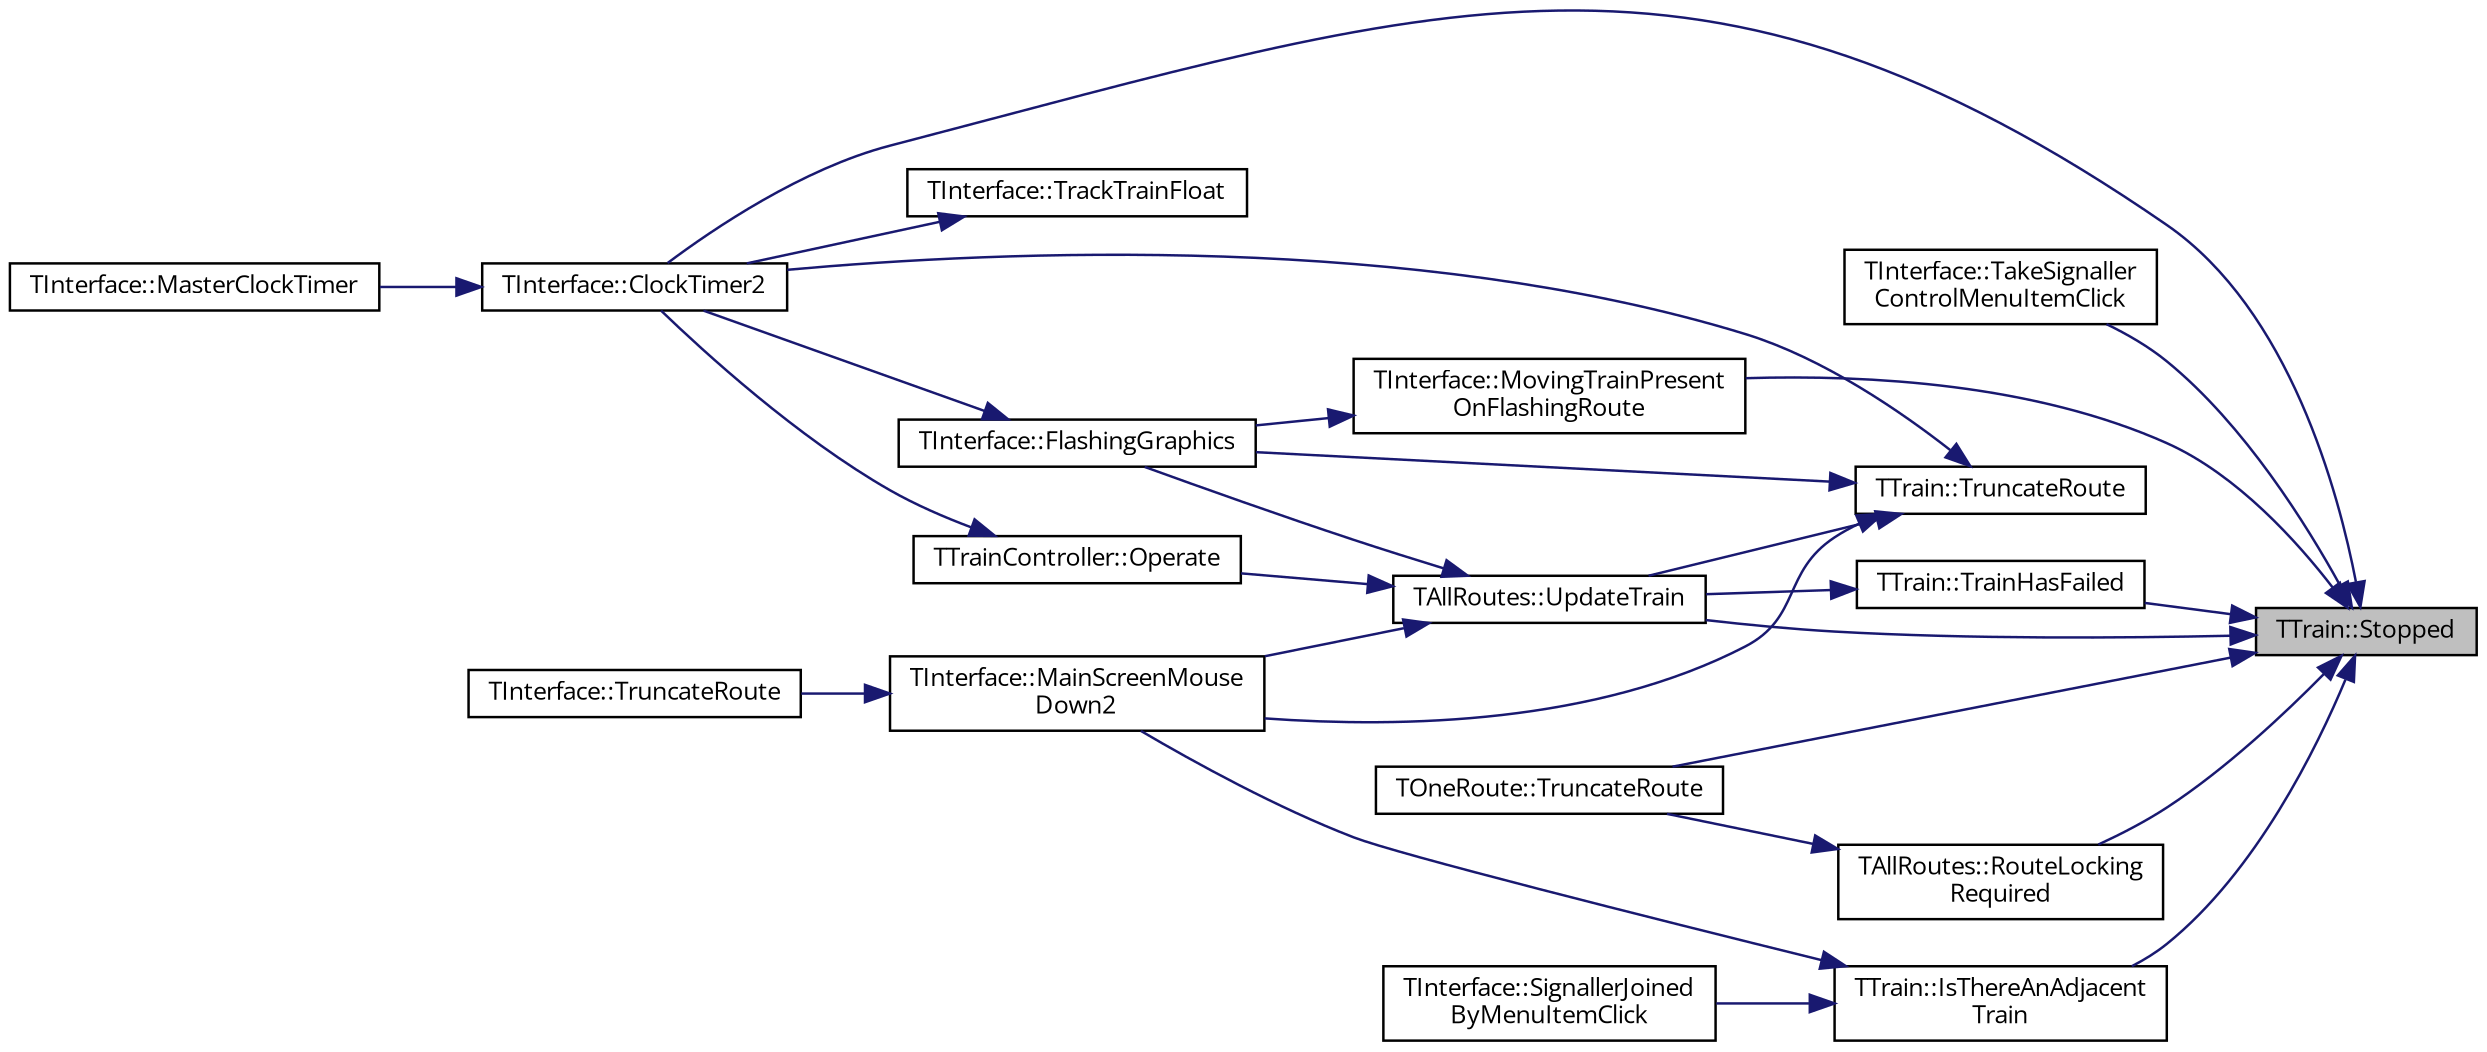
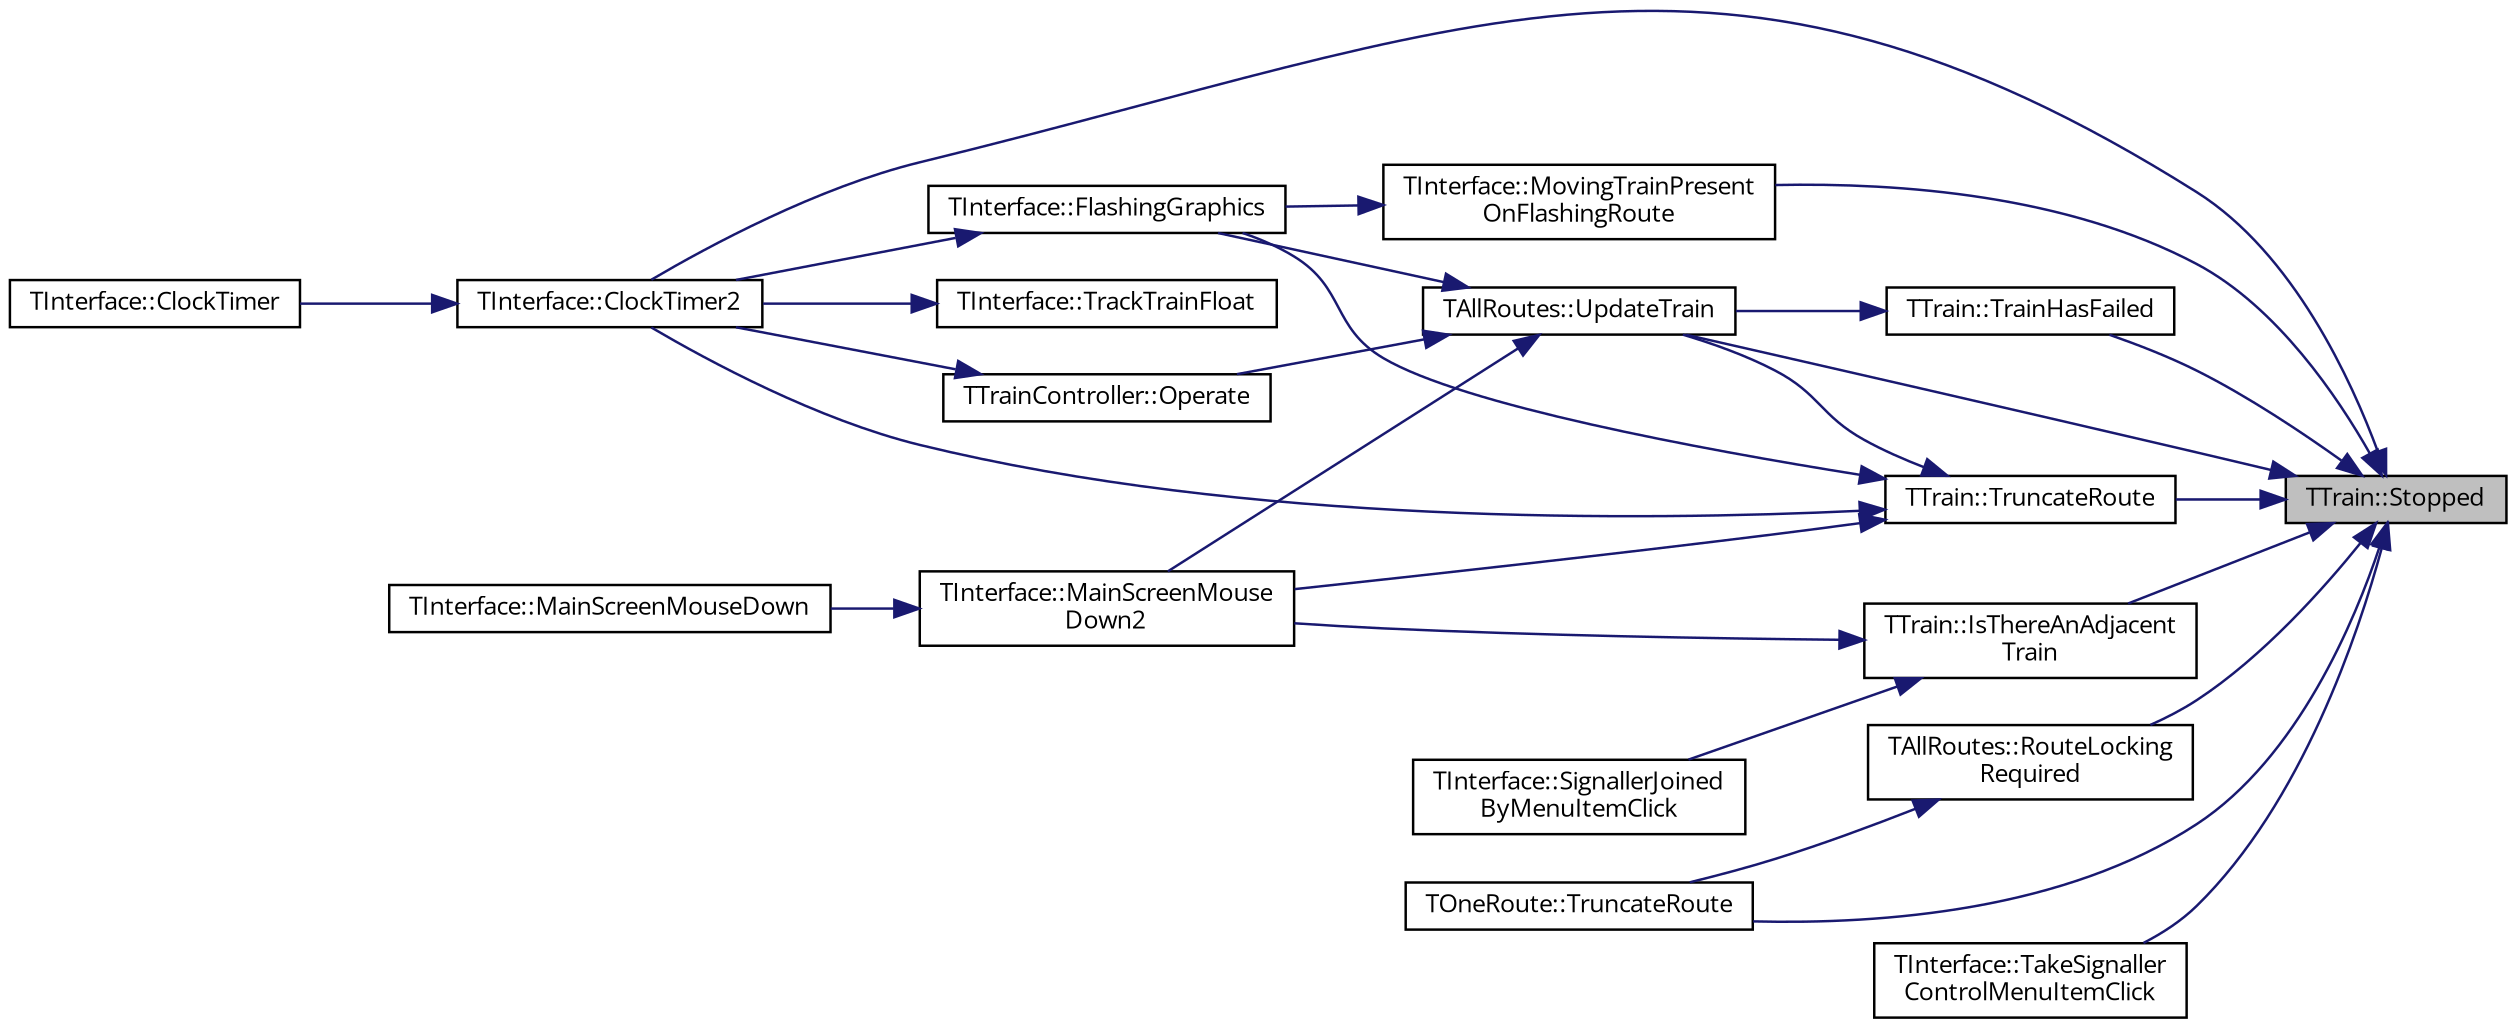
  digraph {
    fontname="Open Sans"
    rankdir=RL
    node [color=black fillcolor=white fontname="Open Sans" fontsize=10 shape=record style=filled]
    edge [color=midnightblue dir=back fontname="Open Sans" fontsize=10 labelfontname=Helvetica labelfontsize=10 style=solid]
    n1 [fillcolor=grey75 fontcolor=black height=0.2 label="TTrain::Stopped" width=0.4]
    n2 [height=0.2 label="TTrain::TruncateRoute" width=0.4]
    n3 [height=0.2 label="TInterface::ClockTimer2" width=0.4]
    n4 [height=0.2 label="TAllRoutes::UpdateTrain" width=0.4]
    n5 [height=0.2 label="TTrain::IsThereAnAdjacent\lTrain" width=0.4]
    n6 [height=0.2 label="TInterface::MovingTrainPresent\lOnFlashingRoute" width=0.4]
    n7 [height=0.2 label="TAllRoutes::RouteLocking\lRequired" width=0.4]
    n8 [height=0.2 label="TOneRoute::TruncateRoute" width=0.4]
    n9 [height=0.2 label="TInterface::TakeSignaller\lControlMenuItemClick" width=0.4]
    n10 [height=0.2 label="TTrain::TrainHasFailed" width=0.4]
    n11 [height=0.2 label="TInterface::MainScreenMouse\lDown2" width=0.4]
    n12 [height=0.2 label="TInterface::FlashingGraphics" width=0.4]
-   n13 [height=0.2 label="TInterface::MasterClockTimer" width=0.4]
-   n14 [height=0.2 label="TInterface::TruncateRoute" width=0.4]
+   n13 [height=0.2 label="TInterface::ClockTimer" width=0.4]
+   n14 [height=0.2 label="TInterface::MainScreenMouseDown" width=0.4]
    n15 [height=0.2 label="TTrainController::Operate" width=0.4]
    n16 [height=0.2 label="TInterface::SignallerJoined\lByMenuItemClick" width=0.4]
    n17 [height=0.2 label="TInterface::TrackTrainFloat" width=0.4]
+   n1 -> n2
    n1 -> n3
    n1 -> n4
    n1 -> n5
    n1 -> n6
    n1 -> n7
    n1 -> n8
    n1 -> n9
    n1 -> n10
    n2 -> n3
    n2 -> n4
    n2 -> n11
    n2 -> n12
    n3 -> n13
    n4 -> n11
    n4 -> n12
    n4 -> n15
    n5 -> n11
    n5 -> n16
    n6 -> n12
    n7 -> n8
    n10 -> n4
    n11 -> n14
    n12 -> n3
    n15 -> n3
    n17 -> n3
  }
